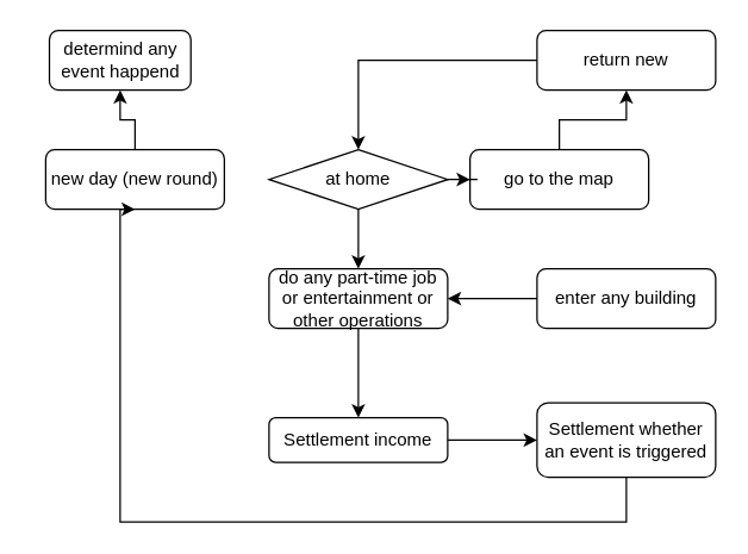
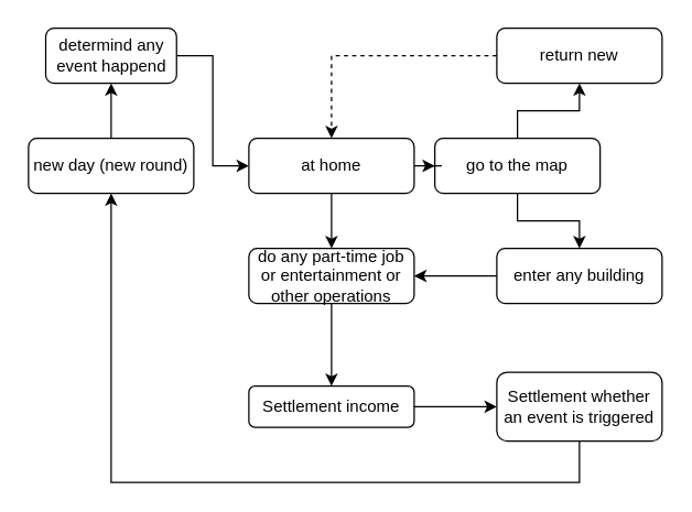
  <mxCell id="0" />
  <mxCell id="1" parent="0" />
  <mxCell id="2" style="edgeStyle=orthogonalEdgeStyle;rounded=0;orthogonalLoop=1;jettySize=auto;html=1;entryX=0.5;entryY=1;entryDx=0;entryDy=0;" edge="1" parent="1" source="3" target="21"><mxGeometry relative="1" as="geometry" /></mxCell>
- <mxCell id="3" value="new day (new round)" style="rounded=1;whiteSpace=wrap;html=1;fontSize=12;glass=0;strokeWidth=1;shadow=0;" parent="1" vertex="1"><mxGeometry x="30" y="100" width="120" height="40" as="geometry" /></mxCell>
+ <mxCell id="3" value="new day (new round)" style="rounded=1;whiteSpace=wrap;html=1;fontSize=12;glass=0;strokeWidth=1;shadow=0;" parent="1" vertex="1"><mxGeometry x="20" y="100" width="120" height="40" as="geometry" /></mxCell>
+ <mxCell id="4" style="edgeStyle=orthogonalEdgeStyle;rounded=0;orthogonalLoop=1;jettySize=auto;html=1;entryX=0.5;entryY=0;entryDx=0;entryDy=0;" parent="1" source="6" target="8" edge="1"><mxGeometry relative="1" as="geometry" /></mxCell>
  <mxCell id="5" style="edgeStyle=orthogonalEdgeStyle;rounded=0;orthogonalLoop=1;jettySize=auto;html=1;entryX=0.5;entryY=1;entryDx=0;entryDy=0;" parent="1" source="6" target="16" edge="1"><mxGeometry relative="1" as="geometry" /></mxCell>
  <mxCell id="6" value="go to the map" style="rounded=1;whiteSpace=wrap;html=1;" parent="1" vertex="1"><mxGeometry x="315" y="100" width="120" height="40" as="geometry" /></mxCell>
  <mxCell id="7" style="edgeStyle=orthogonalEdgeStyle;rounded=0;orthogonalLoop=1;jettySize=auto;html=1;entryX=1;entryY=0.5;entryDx=0;entryDy=0;" parent="1" source="8" target="10" edge="1"><mxGeometry relative="1" as="geometry" /></mxCell>
  <mxCell id="8" value="enter any building" style="rounded=1;whiteSpace=wrap;html=1;" parent="1" vertex="1"><mxGeometry x="360" y="180" width="120" height="40" as="geometry" /></mxCell>
  <mxCell id="9" style="edgeStyle=orthogonalEdgeStyle;rounded=0;orthogonalLoop=1;jettySize=auto;html=1;entryX=0.5;entryY=0;entryDx=0;entryDy=0;" parent="1" source="10" target="12" edge="1"><mxGeometry relative="1" as="geometry" /></mxCell>
  <mxCell id="10" value="do any part-time job or entertainment or other operations" style="rounded=1;whiteSpace=wrap;html=1;" parent="1" vertex="1"><mxGeometry x="180" y="180" width="120" height="40" as="geometry" /></mxCell>
  <mxCell id="11" style="edgeStyle=orthogonalEdgeStyle;rounded=0;orthogonalLoop=1;jettySize=auto;html=1;entryX=0;entryY=0.5;entryDx=0;entryDy=0;" parent="1" source="12" target="14" edge="1"><mxGeometry relative="1" as="geometry" /></mxCell>
  <mxCell id="12" value="Settlement income" style="rounded=1;whiteSpace=wrap;html=1;" parent="1" vertex="1"><mxGeometry x="180" y="280" width="120" height="30" as="geometry" /></mxCell>
  <mxCell id="13" style="edgeStyle=orthogonalEdgeStyle;rounded=0;orthogonalLoop=1;jettySize=auto;html=1;entryX=0.5;entryY=1;entryDx=0;entryDy=0;" parent="1" source="14" target="3" edge="1"><mxGeometry relative="1" as="geometry"><mxPoint x="420" y="360" as="targetPoint" /><Array as="points"><mxPoint x="420" y="350" /><mxPoint x="80" y="350" /></Array></mxGeometry></mxCell>
  <mxCell id="14" value="Settlement whether an event is triggered" style="rounded=1;whiteSpace=wrap;html=1;" parent="1" vertex="1"><mxGeometry x="360" y="270" width="120" height="50" as="geometry" /></mxCell>
- <mxCell id="15" style="edgeStyle=orthogonalEdgeStyle;rounded=0;orthogonalLoop=1;jettySize=auto;html=1;entryX=0.5;entryY=0;entryDx=0;entryDy=0;" parent="1" source="16" target="19" edge="1"><mxGeometry relative="1" as="geometry" /></mxCell>
+ <mxCell id="15" style="edgeStyle=orthogonalEdgeStyle;rounded=0;orthogonalLoop=1;jettySize=auto;html=1;entryX=0.5;entryY=0;entryDx=0;entryDy=0;dashed=1;" parent="1" source="16" target="19" edge="1"><mxGeometry relative="1" as="geometry" /></mxCell>
  <mxCell id="16" value="return new" style="rounded=1;whiteSpace=wrap;html=1;" parent="1" vertex="1"><mxGeometry x="360" y="20" width="120" height="40" as="geometry" /></mxCell>
  <mxCell id="17" style="edgeStyle=orthogonalEdgeStyle;rounded=0;orthogonalLoop=1;jettySize=auto;html=1;entryX=0;entryY=0.5;entryDx=0;entryDy=0;" parent="1" source="19" target="6" edge="1"><mxGeometry relative="1" as="geometry" /></mxCell>
  <mxCell id="18" style="edgeStyle=orthogonalEdgeStyle;rounded=0;orthogonalLoop=1;jettySize=auto;html=1;entryX=0.5;entryY=0;entryDx=0;entryDy=0;" parent="1" source="19" target="10" edge="1"><mxGeometry relative="1" as="geometry" /></mxCell>
- <mxCell id="19" value="at home" style="rhombus;whiteSpace=wrap;html=1;" parent="1" vertex="1"><mxGeometry x="180" y="100" width="120" height="40" as="geometry" /></mxCell>
+ <mxCell id="19" value="at home" style="rounded=1;whiteSpace=wrap;html=1;" parent="1" vertex="1"><mxGeometry x="180" y="100" width="120" height="40" as="geometry" /></mxCell>
+ <mxCell id="20" style="edgeStyle=orthogonalEdgeStyle;rounded=0;orthogonalLoop=1;jettySize=auto;html=1;entryX=0;entryY=0.5;entryDx=0;entryDy=0;" edge="1" parent="1" source="21" target="19"><mxGeometry relative="1" as="geometry" /></mxCell>
  <mxCell id="21" value="determind any event happend" style="rounded=1;whiteSpace=wrap;html=1;" vertex="1" parent="1"><mxGeometry x="32.5" y="20" width="95" height="40" as="geometry" /></mxCell>
